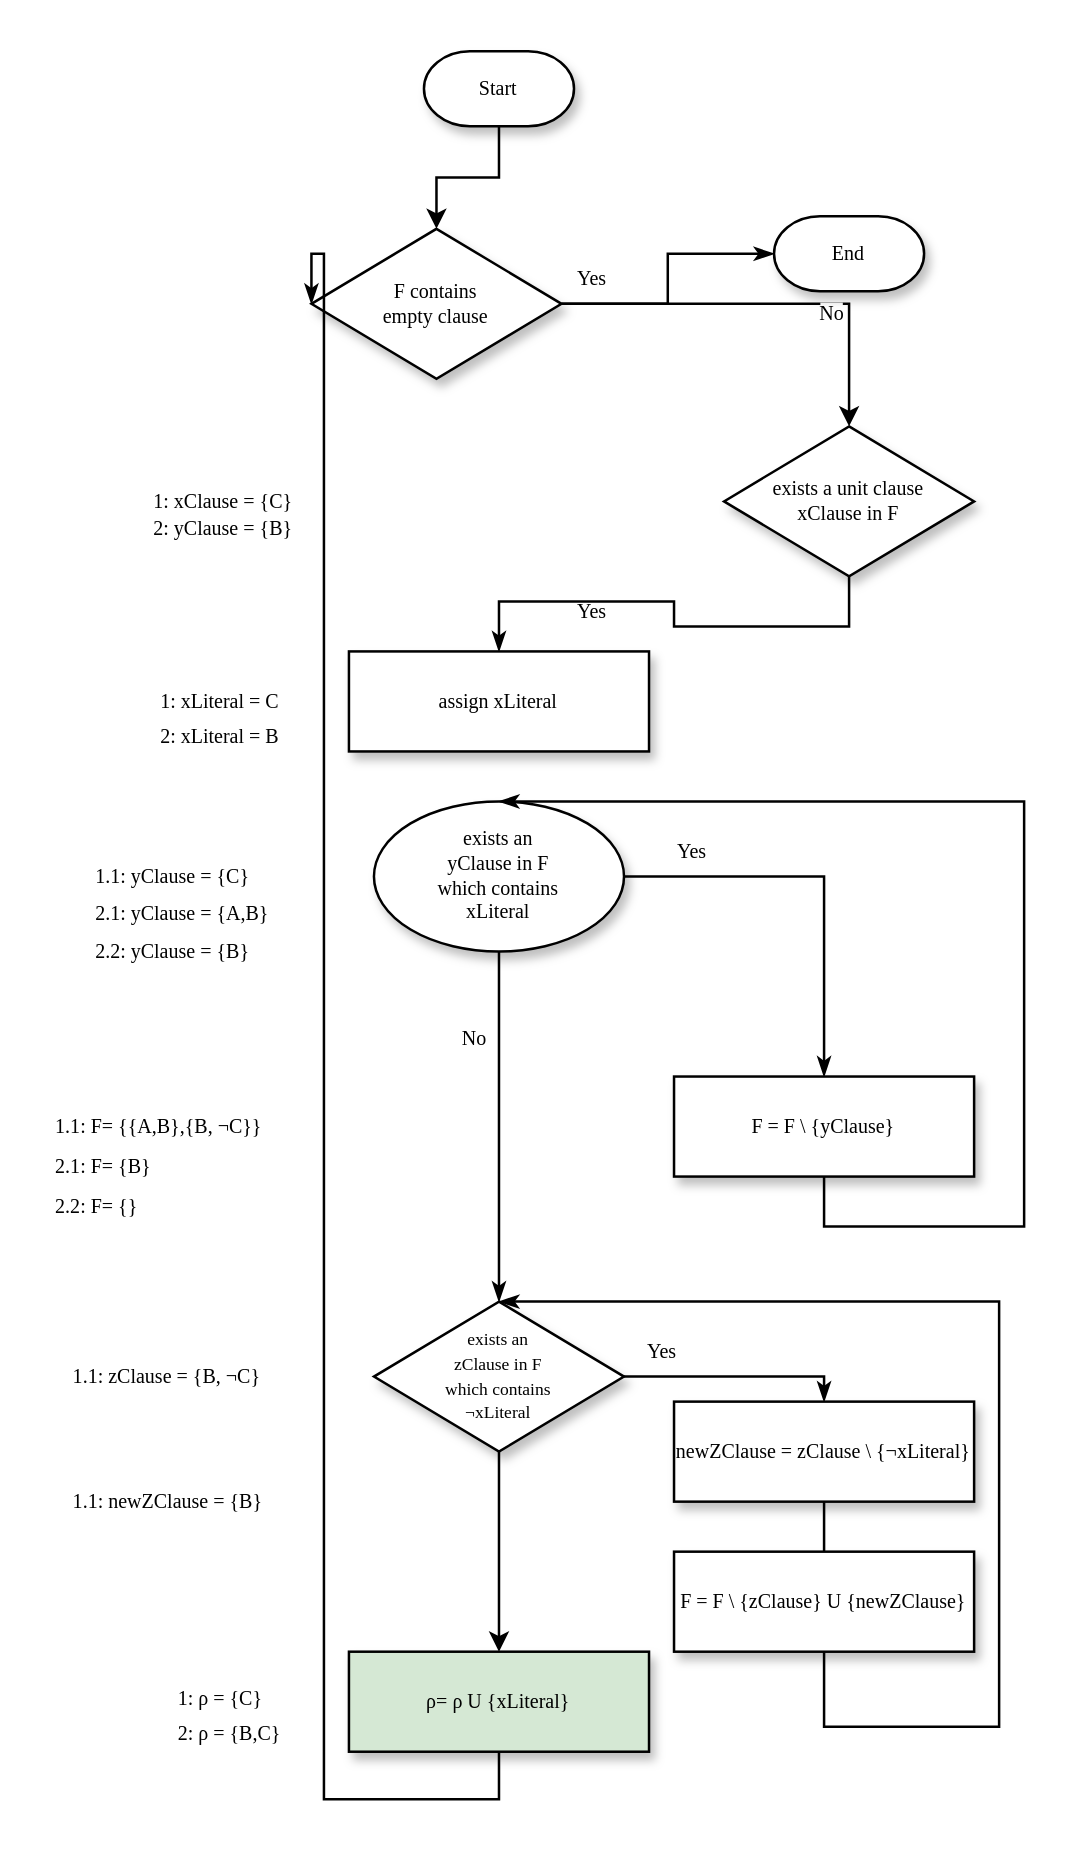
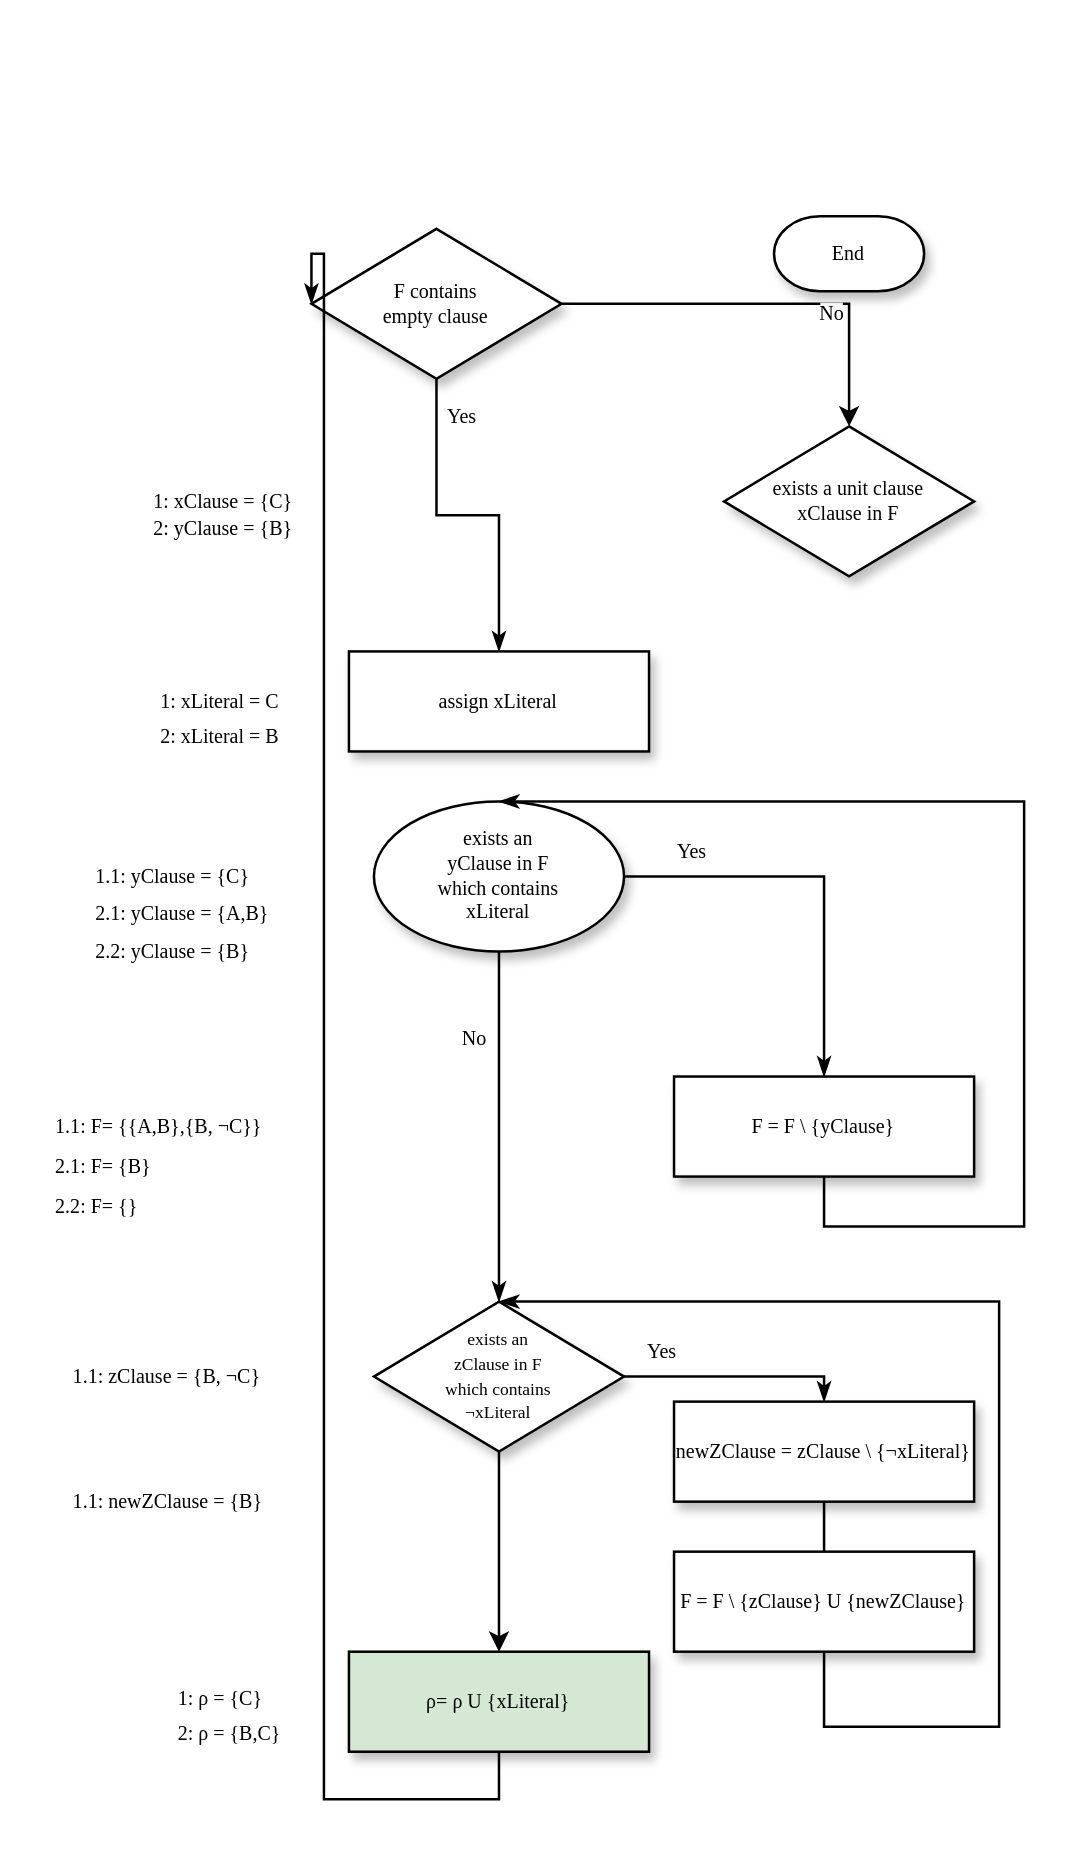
  <mxCell id="0" />
  <mxCell id="1" parent="0" />
- <mxCell id="2" value="Yes" style="edgeStyle=orthogonalEdgeStyle;rounded=0;html=1;labelBackgroundColor=none;startSize=5;endArrow=classicThin;endFill=1;endSize=5;jettySize=auto;orthogonalLoop=1;strokeWidth=1;fontFamily=Verdana;fontSize=8;entryX=0;entryY=0.5;entryDx=0;entryDy=0;entryPerimeter=0;" parent="1" source="4" target="14" edge="1"><mxGeometry x="-0.778" y="10" relative="1" as="geometry"><mxPoint as="offset" /><mxPoint x="339" y="101" as="targetPoint" /></mxGeometry></mxCell>
+ <mxCell id="2" value="Yes" style="edgeStyle=orthogonalEdgeStyle;rounded=0;html=1;labelBackgroundColor=none;startSize=5;endArrow=classicThin;endFill=1;endSize=5;jettySize=auto;orthogonalLoop=1;strokeWidth=1;fontFamily=Verdana;fontSize=8;" parent="1" source="4" target="6" edge="1"><mxGeometry x="-0.778" y="10" relative="1" as="geometry"><mxPoint as="offset" /><mxPoint x="339" y="101" as="targetPoint" /></mxGeometry></mxCell>
  <mxCell id="3" value="No" style="edgeStyle=orthogonalEdgeStyle;rounded=0;orthogonalLoop=1;jettySize=auto;html=1;startSize=5;endSize=5;fontFamily=Verdana;fontSize=8;" edge="1" parent="1" source="4" target="13"><mxGeometry x="0.019" y="-14" relative="1" as="geometry"><mxPoint x="24" y="-10" as="offset" /></mxGeometry></mxCell>
  <mxCell id="4" value="F contains &lt;br&gt;empty clause" style="rhombus;whiteSpace=wrap;html=1;rounded=0;shadow=1;labelBackgroundColor=none;strokeWidth=1;fontFamily=Verdana;fontSize=8;align=center;" parent="1" vertex="1"><mxGeometry x="124" y="91" width="100" height="60" as="geometry" /></mxCell>
- <mxCell id="5" value="Yes" style="edgeStyle=orthogonalEdgeStyle;rounded=0;html=1;labelBackgroundColor=none;startSize=5;endArrow=classicThin;endFill=1;endSize=5;jettySize=auto;orthogonalLoop=1;strokeWidth=1;fontFamily=Verdana;fontSize=8;exitX=0.5;exitY=1;exitDx=0;exitDy=0;" parent="1" source="13" target="6" edge="1"><mxGeometry x="0.357" y="14" relative="1" as="geometry"><mxPoint x="239" y="230" as="sourcePoint" /><mxPoint x="-4" y="-10" as="offset" /></mxGeometry></mxCell>
  <mxCell id="6" value="assign xLiteral" style="whiteSpace=wrap;html=1;rounded=0;shadow=1;labelBackgroundColor=none;strokeWidth=1;fontFamily=Verdana;fontSize=8;align=center;spacing=6;" parent="1" vertex="1"><mxGeometry x="139" y="260" width="120" height="40" as="geometry" /></mxCell>
  <mxCell id="7" value="Yes" style="edgeStyle=orthogonalEdgeStyle;rounded=0;html=1;labelBackgroundColor=none;startSize=5;endArrow=classicThin;endFill=1;endSize=5;jettySize=auto;orthogonalLoop=1;strokeWidth=1;fontFamily=Verdana;fontSize=8" parent="1" source="9" target="11" edge="1"><mxGeometry x="-0.667" y="10" relative="1" as="geometry"><mxPoint as="offset" /></mxGeometry></mxCell>
  <mxCell id="8" value="No" style="edgeStyle=orthogonalEdgeStyle;rounded=0;html=1;labelBackgroundColor=none;startSize=5;endArrow=classicThin;endFill=1;endSize=5;jettySize=auto;orthogonalLoop=1;strokeWidth=1;fontFamily=Verdana;fontSize=8" parent="1" source="9" edge="1"><mxGeometry x="-0.5" y="-10" relative="1" as="geometry"><mxPoint as="offset" /><mxPoint x="199" y="520" as="targetPoint" /></mxGeometry></mxCell>
  <mxCell id="9" value="exists an &lt;br&gt;yClause in F&lt;br&gt;which contains &lt;br&gt;xLiteral" style="ellipse;whiteSpace=wrap;html=1;shadow=1;labelBackgroundColor=none;strokeWidth=1;fontFamily=Verdana;fontSize=8;align=center;" parent="1" vertex="1"><mxGeometry x="149" y="320" width="100" height="60" as="geometry" /></mxCell>
  <mxCell id="10" style="edgeStyle=orthogonalEdgeStyle;rounded=0;html=1;labelBackgroundColor=none;startSize=5;endArrow=classicThin;endFill=1;endSize=5;jettySize=auto;orthogonalLoop=1;strokeWidth=1;fontFamily=Verdana;fontSize=8;entryX=0.5;entryY=0;entryDx=0;entryDy=0;exitX=0.5;exitY=1;exitDx=0;exitDy=0;" parent="1" source="11" target="9" edge="1"><mxGeometry relative="1" as="geometry"><Array as="points"><mxPoint x="329" y="490" /><mxPoint x="409" y="490" /><mxPoint x="409" y="320" /></Array></mxGeometry></mxCell>
  <mxCell id="11" value="F = F \ {yClause}" style="whiteSpace=wrap;html=1;rounded=0;shadow=1;labelBackgroundColor=none;strokeWidth=1;fontFamily=Verdana;fontSize=8;align=center;" parent="1" vertex="1"><mxGeometry x="269" y="430" width="120" height="40" as="geometry" /></mxCell>
  <mxCell id="12" style="edgeStyle=orthogonalEdgeStyle;rounded=0;html=1;labelBackgroundColor=none;startSize=5;endArrow=classicThin;endFill=1;endSize=5;jettySize=auto;orthogonalLoop=1;strokeWidth=1;fontFamily=Verdana;fontSize=8;entryX=0;entryY=0.5;entryDx=0;entryDy=0;exitX=0.5;exitY=1;exitDx=0;exitDy=0;" parent="1" source="23" target="4" edge="1"><mxGeometry relative="1" as="geometry"><mxPoint x="199" y="700" as="sourcePoint" /><mxPoint x="89" y="139" as="targetPoint" /><Array as="points"><mxPoint x="199" y="719" /><mxPoint x="129" y="719" /><mxPoint x="129" y="101" /></Array></mxGeometry></mxCell>
  <mxCell id="13" value="exists a unit clause&lt;br&gt;xClause in F" style="rhombus;whiteSpace=wrap;html=1;rounded=0;shadow=1;labelBackgroundColor=none;strokeWidth=1;fontFamily=Verdana;fontSize=8;align=center;" vertex="1" parent="1"><mxGeometry x="289" y="170" width="100" height="60" as="geometry" /></mxCell>
  <mxCell id="14" value="End" style="strokeWidth=1;html=1;shape=mxgraph.flowchart.terminator;whiteSpace=wrap;rounded=0;shadow=1;labelBackgroundColor=none;fontFamily=Verdana;fontSize=8;align=center;" vertex="1" parent="1"><mxGeometry x="309" y="86" width="60" height="30" as="geometry" /></mxCell>
  <mxCell id="15" value="Yes" style="edgeStyle=orthogonalEdgeStyle;rounded=0;html=1;labelBackgroundColor=none;startSize=5;endArrow=classicThin;endFill=1;endSize=5;jettySize=auto;orthogonalLoop=1;strokeWidth=1;fontFamily=Verdana;fontSize=8;entryX=0.5;entryY=0;entryDx=0;entryDy=0;" edge="1" parent="1" source="17" target="19"><mxGeometry x="-0.667" y="10" relative="1" as="geometry"><mxPoint as="offset" /><Array as="points"><mxPoint x="329" y="550" /></Array></mxGeometry></mxCell>
  <mxCell id="16" value="" style="edgeStyle=orthogonalEdgeStyle;rounded=0;orthogonalLoop=1;jettySize=auto;html=1;startSize=5;endSize=5;fontFamily=Verdana;fontSize=8;" edge="1" parent="1" source="17"><mxGeometry relative="1" as="geometry"><mxPoint x="199" y="660" as="targetPoint" /></mxGeometry></mxCell>
  <mxCell id="17" value="&lt;font style=&quot;font-size: 7px&quot;&gt;exists an &lt;br&gt;zClause in F&lt;br&gt;which contains &lt;br&gt;¬xLiteral&lt;/font&gt;" style="rhombus;whiteSpace=wrap;html=1;rounded=0;shadow=1;labelBackgroundColor=none;strokeWidth=1;fontFamily=Verdana;fontSize=8;align=center;" vertex="1" parent="1"><mxGeometry x="149" y="520" width="100" height="60" as="geometry" /></mxCell>
  <mxCell id="18" style="edgeStyle=orthogonalEdgeStyle;rounded=0;html=1;labelBackgroundColor=none;startSize=5;endArrow=classicThin;endFill=1;endSize=5;jettySize=auto;orthogonalLoop=1;strokeWidth=1;fontFamily=Verdana;fontSize=8;entryX=0.5;entryY=0;entryDx=0;entryDy=0;exitX=0.5;exitY=1;exitDx=0;exitDy=0;" edge="1" parent="1" source="19" target="17"><mxGeometry relative="1" as="geometry"><Array as="points"><mxPoint x="329" y="690" /><mxPoint x="399" y="690" /><mxPoint x="399" y="520" /></Array></mxGeometry></mxCell>
  <mxCell id="19" value="newZClause = zClause \ {¬xLiteral}" style="whiteSpace=wrap;html=1;rounded=0;shadow=1;labelBackgroundColor=none;strokeWidth=1;fontFamily=Verdana;fontSize=8;align=center;" vertex="1" parent="1"><mxGeometry x="269" y="560" width="120" height="40" as="geometry" /></mxCell>
  <mxCell id="20" value="F = F \ {zClause} U {newZClause}" style="whiteSpace=wrap;html=1;rounded=0;shadow=1;labelBackgroundColor=none;strokeWidth=1;fontFamily=Verdana;fontSize=8;align=center;" vertex="1" parent="1"><mxGeometry x="269" y="620" width="120" height="40" as="geometry" /></mxCell>
- <mxCell id="21" value="" style="edgeStyle=orthogonalEdgeStyle;rounded=0;orthogonalLoop=1;jettySize=auto;html=1;startSize=5;endSize=5;fontFamily=Verdana;fontSize=8;" edge="1" parent="1" source="22" target="4"><mxGeometry relative="1" as="geometry" /></mxCell>
- <mxCell id="22" value="Start" style="strokeWidth=1;html=1;shape=mxgraph.flowchart.terminator;whiteSpace=wrap;rounded=0;shadow=1;labelBackgroundColor=none;fontFamily=Verdana;fontSize=8;align=center;" vertex="1" parent="1"><mxGeometry x="169" y="20" width="60" height="30" as="geometry" /></mxCell>
  <mxCell id="23" value="ρ= ρ U {xLiteral}" style="whiteSpace=wrap;html=1;rounded=0;shadow=1;labelBackgroundColor=none;strokeWidth=1;fontFamily=Verdana;fontSize=8;align=center;fillColor=#d5e8d4;" vertex="1" parent="1"><mxGeometry x="139" y="660" width="120" height="40" as="geometry" /></mxCell>
  <mxCell id="24" value="1: xClause = {C}" style="text;html=1;strokeColor=none;fillColor=none;align=center;verticalAlign=middle;whiteSpace=wrap;rounded=0;fontFamily=Verdana;fontSize=8;" vertex="1" parent="1"><mxGeometry x="49" y="190" width="80" height="20" as="geometry" /></mxCell>
  <mxCell id="25" value="1: xLiteral = C" style="text;html=1;strokeColor=none;fillColor=none;align=left;verticalAlign=middle;whiteSpace=wrap;rounded=0;fontFamily=Verdana;fontSize=8;" vertex="1" parent="1"><mxGeometry x="62" y="270" width="80" height="20" as="geometry" /></mxCell>
  <mxCell id="26" value="1.1: yClause = {C}" style="text;html=1;strokeColor=none;fillColor=none;align=left;verticalAlign=middle;whiteSpace=wrap;rounded=0;fontFamily=Verdana;fontSize=8;" vertex="1" parent="1"><mxGeometry x="36" y="340" width="90" height="20" as="geometry" /></mxCell>
  <mxCell id="27" value="1.1: F= {{A,B},{B, ¬C}}" style="text;html=1;strokeColor=none;fillColor=none;align=left;verticalAlign=middle;whiteSpace=wrap;rounded=0;fontFamily=Verdana;fontSize=8;" vertex="1" parent="1"><mxGeometry x="20" y="440" width="120" height="20" as="geometry" /></mxCell>
  <mxCell id="28" value="1.1: zClause = {B, ¬C}" style="text;html=1;strokeColor=none;fillColor=none;align=left;verticalAlign=middle;whiteSpace=wrap;rounded=0;fontFamily=Verdana;fontSize=8;" vertex="1" parent="1"><mxGeometry x="27" y="540" width="100" height="20" as="geometry" /></mxCell>
  <mxCell id="29" value="1.1: newZClause = {B}" style="text;html=1;strokeColor=none;fillColor=none;align=left;verticalAlign=middle;whiteSpace=wrap;rounded=0;fontFamily=Verdana;fontSize=8;" vertex="1" parent="1"><mxGeometry x="27" y="590" width="100" height="20" as="geometry" /></mxCell>
  <mxCell id="30" value="1:&amp;nbsp;ρ = {C}" style="text;html=1;strokeColor=none;fillColor=none;align=left;verticalAlign=middle;whiteSpace=wrap;rounded=0;fontFamily=Verdana;fontSize=8;" vertex="1" parent="1"><mxGeometry x="69" y="669" width="50" height="20" as="geometry" /></mxCell>
  <mxCell id="31" value="2: yClause = {B}" style="text;html=1;strokeColor=none;fillColor=none;align=center;verticalAlign=middle;whiteSpace=wrap;rounded=0;fontFamily=Verdana;fontSize=8;" vertex="1" parent="1"><mxGeometry x="49" y="201" width="80" height="20" as="geometry" /></mxCell>
  <mxCell id="32" value="2: xLiteral = B" style="text;html=1;strokeColor=none;fillColor=none;align=left;verticalAlign=middle;whiteSpace=wrap;rounded=0;fontFamily=Verdana;fontSize=8;" vertex="1" parent="1"><mxGeometry x="62" y="284" width="80" height="20" as="geometry" /></mxCell>
  <mxCell id="33" value="2.1: yClause = {A,B}" style="text;html=1;strokeColor=none;fillColor=none;align=left;verticalAlign=middle;whiteSpace=wrap;rounded=0;fontFamily=Verdana;fontSize=8;" vertex="1" parent="1"><mxGeometry x="36" y="355" width="93" height="20" as="geometry" /></mxCell>
  <mxCell id="34" value="2.1: F= {B}" style="text;html=1;strokeColor=none;fillColor=none;align=left;verticalAlign=middle;whiteSpace=wrap;rounded=0;fontFamily=Verdana;fontSize=8;" vertex="1" parent="1"><mxGeometry x="20" y="456" width="70" height="20" as="geometry" /></mxCell>
  <mxCell id="35" value="2.2: yClause = {B}" style="text;html=1;strokeColor=none;fillColor=none;align=left;verticalAlign=middle;whiteSpace=wrap;rounded=0;fontFamily=Verdana;fontSize=8;" vertex="1" parent="1"><mxGeometry x="36" y="370" width="93" height="20" as="geometry" /></mxCell>
  <mxCell id="36" value="2.2: F= {}" style="text;html=1;strokeColor=none;fillColor=none;align=left;verticalAlign=middle;whiteSpace=wrap;rounded=0;fontFamily=Verdana;fontSize=8;" vertex="1" parent="1"><mxGeometry x="20" y="472" width="70" height="20" as="geometry" /></mxCell>
  <mxCell id="37" value="2:&amp;nbsp;ρ = {B,C}" style="text;html=1;strokeColor=none;fillColor=none;align=left;verticalAlign=middle;whiteSpace=wrap;rounded=0;fontFamily=Verdana;fontSize=8;" vertex="1" parent="1"><mxGeometry x="69" y="683" width="60" height="20" as="geometry" /></mxCell>
